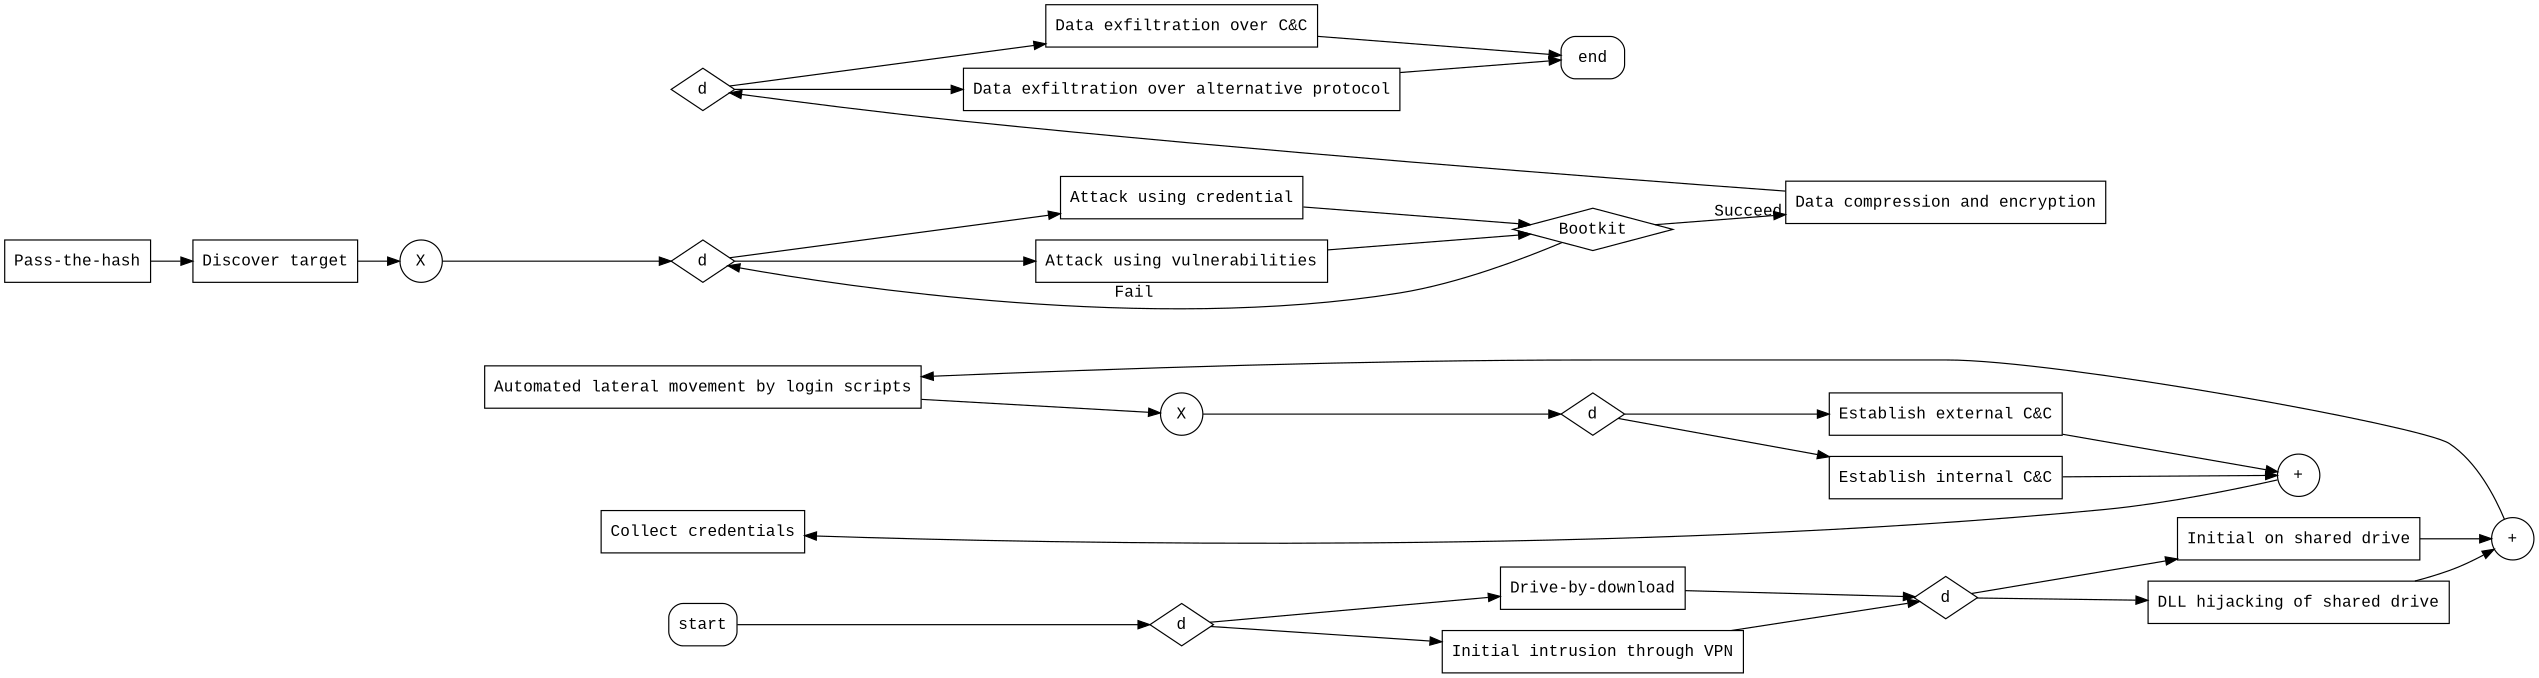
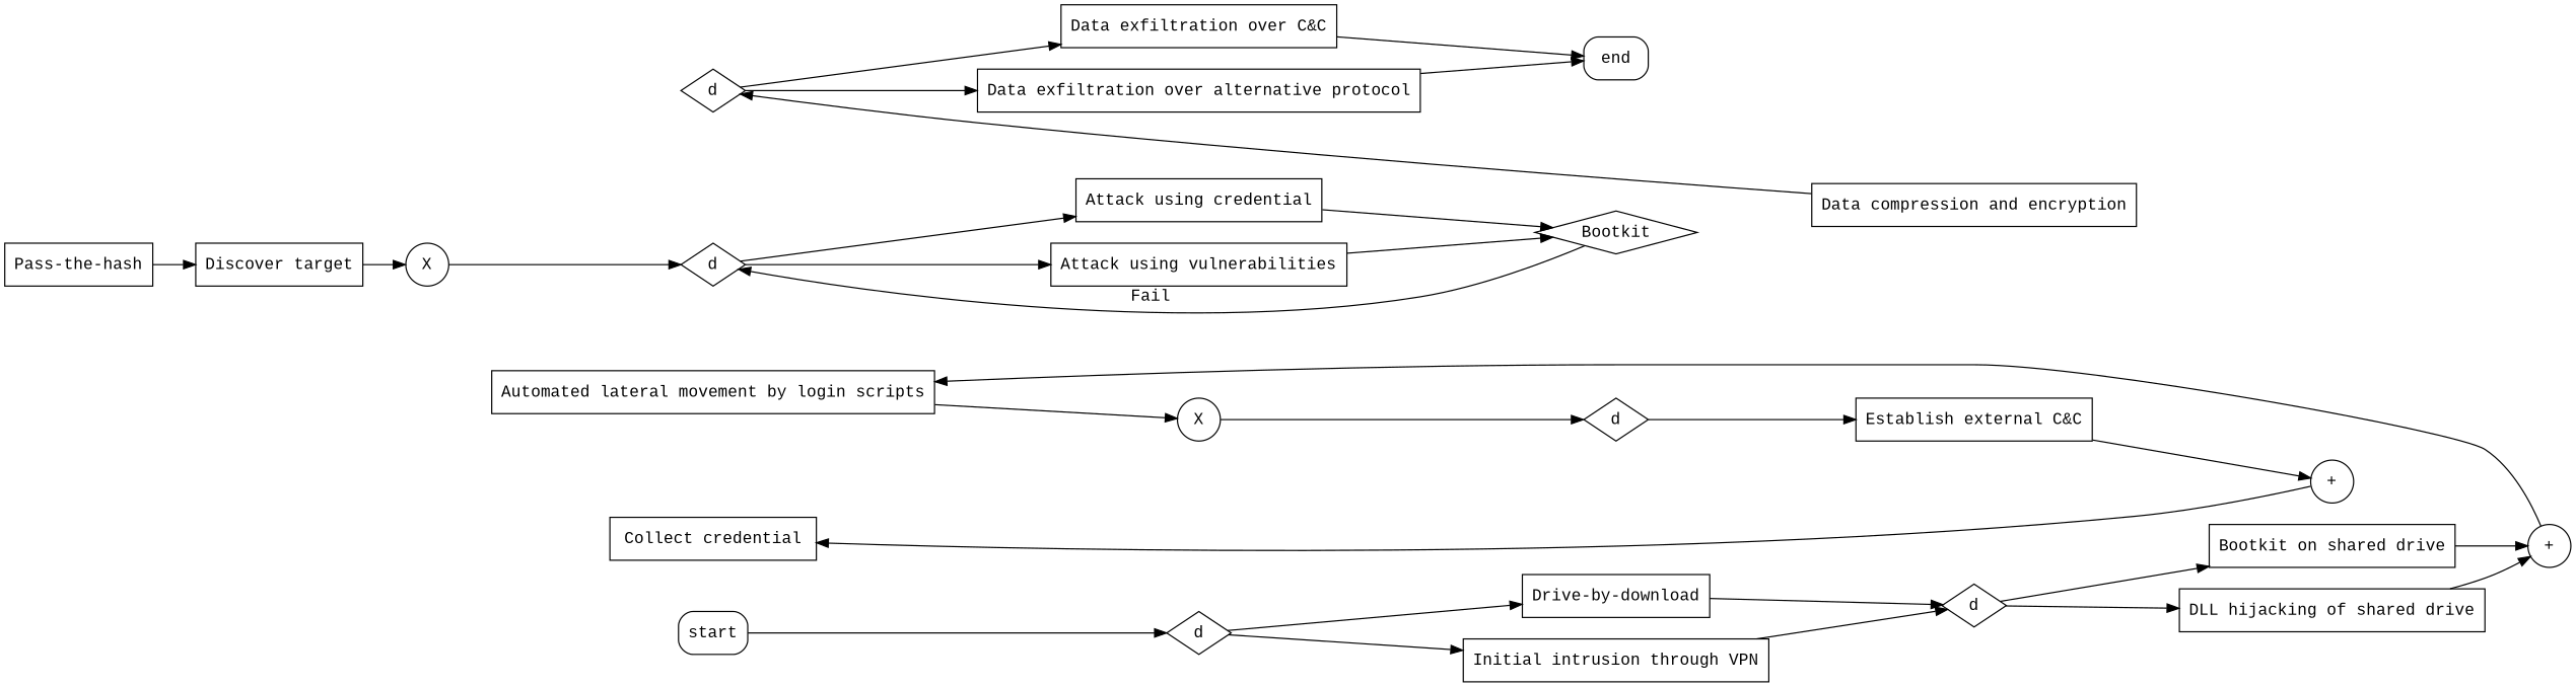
  digraph {
    fontname="Liberation Mono"
    rankdir=LR
    node [fontname="Liberation Mono" shape=box]
    edge [fontname="Liberation Mono"]
    n1 [label=start style=rounded]
    n2 [label=d shape=diamond]
    n3 [label=d shape=diamond]
    n4 [label="Automated lateral movement by login scripts"]
-   n5 [label="Collect credentials"]
+   n5 [label="Collect credential"]
    n6 [label=d shape=diamond]
    n7 [label="Attack using credential"]
    n8 [label="Attack using vulnerabilities"]
    n9 [label="Data exfiltration over C&C"]
    n10 [label="Data exfiltration over alternative protocol"]
    n11 [label=X shape=circle]
    n12 [label="Initial intrusion through VPN"]
    n13 [label="Drive-by-download"]
    n14 [label=d shape=diamond]
-   n15 [label="Initial on shared drive"]
+   n15 [label="Bootkit on shared drive"]
    n16 [label="DLL hijacking of shared drive"]
    n17 [label="+" shape=circle]
    n18 [label=d shape=diamond]
-   n19 [label="Establish internal C&C"]
    n20 [label="Establish external C&C"]
    n21 [label="+" shape=circle]
    n22 [label=Bootkit shape=diamond]
    n23 [label=end style=rounded]
    n24 [label=X shape=circle]
    n25 [label="Pass-the-hash"]
    n26 [label="Discover target"]
    n27 [label="Data compression and encryption"]
    subgraph sub_1 {
      rank=same
      n1
      n2
      n3
      n4
      n5
    }
    n1 -> n6
    n2 -> n7
    n2 -> n8
    n3 -> n9
    n3 -> n10
    n4 -> n11
    n6 -> n12
    n6 -> n13
    n7 -> n22
    n8 -> n22
    n9 -> n23
    n10 -> n23
    n11 -> n18
    n12 -> n14
    n13 -> n14
    n14 -> n15
    n14 -> n16
    n15 -> n17
    n16 -> n17
    n17 -> n4
-   n18 -> n19
    n18 -> n20
-   n19 -> n21
    n20 -> n21
    n21 -> n5
    n22 -> n2 [xlabel=Fail]
-   n22 -> n27 [xlabel=Succeed]
    n24 -> n2
    n25 -> n26
    n26 -> n24
    n27 -> n3
  }
